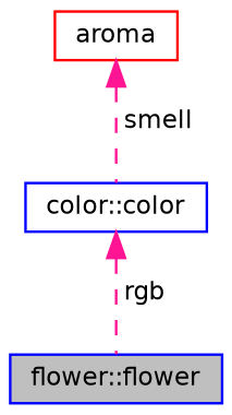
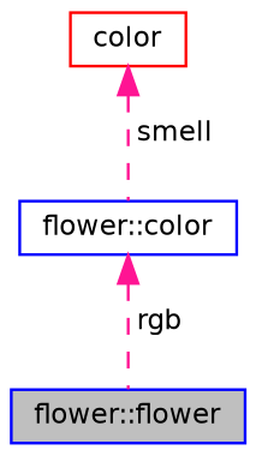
  digraph {
    node [color=blue fillcolor=white fontname=Helvetica fontsize=10 shape=record style=filled]
    edge [color=deeppink dir=back fontname=Helvetica fontsize=10 labelfontname=Helvetica labelfontsize=10 style=dashed]
    n1 [fillcolor=grey75 fontcolor=black height=0.2 label="flower::flower" width=0.4]
-   n2 [height=0.2 label="color::color" width=0.4]
-   n3 [color=red height=0.2 label=aroma width=0.4]
+   n2 [height=0.2 label="flower::color" width=0.4]
+   n3 [color=red height=0.2 label=color width=0.4]
    n2 -> n1 [label=" rgb"]
    n3 -> n2 [label=" smell"]
  }
